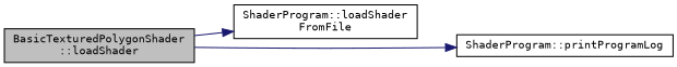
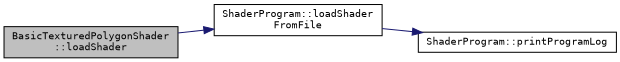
  digraph {
    fontname="DejaVu Sans Mono"
    rankdir=LR
    node [color=black fillcolor=white fontname="DejaVu Sans Mono" fontsize=10 shape=record style=filled]
    edge [color=midnightblue fontname="DejaVu Sans Mono" fontsize=10 labelfontname=Helvetica labelfontsize=10 style=solid]
    n1 [fillcolor=grey75 fontcolor=black height=0.2 label="BasicTexturedPolygonShader\l::loadShader" width=0.4]
    n2 [height=0.2 label="ShaderProgram::loadShader\lFromFile" width=0.4]
    n3 [height=0.2 label="ShaderProgram::printProgramLog" width=0.4]
    n1 -> n2
-   n1 -> n3
+   n2 -> n3
  }
